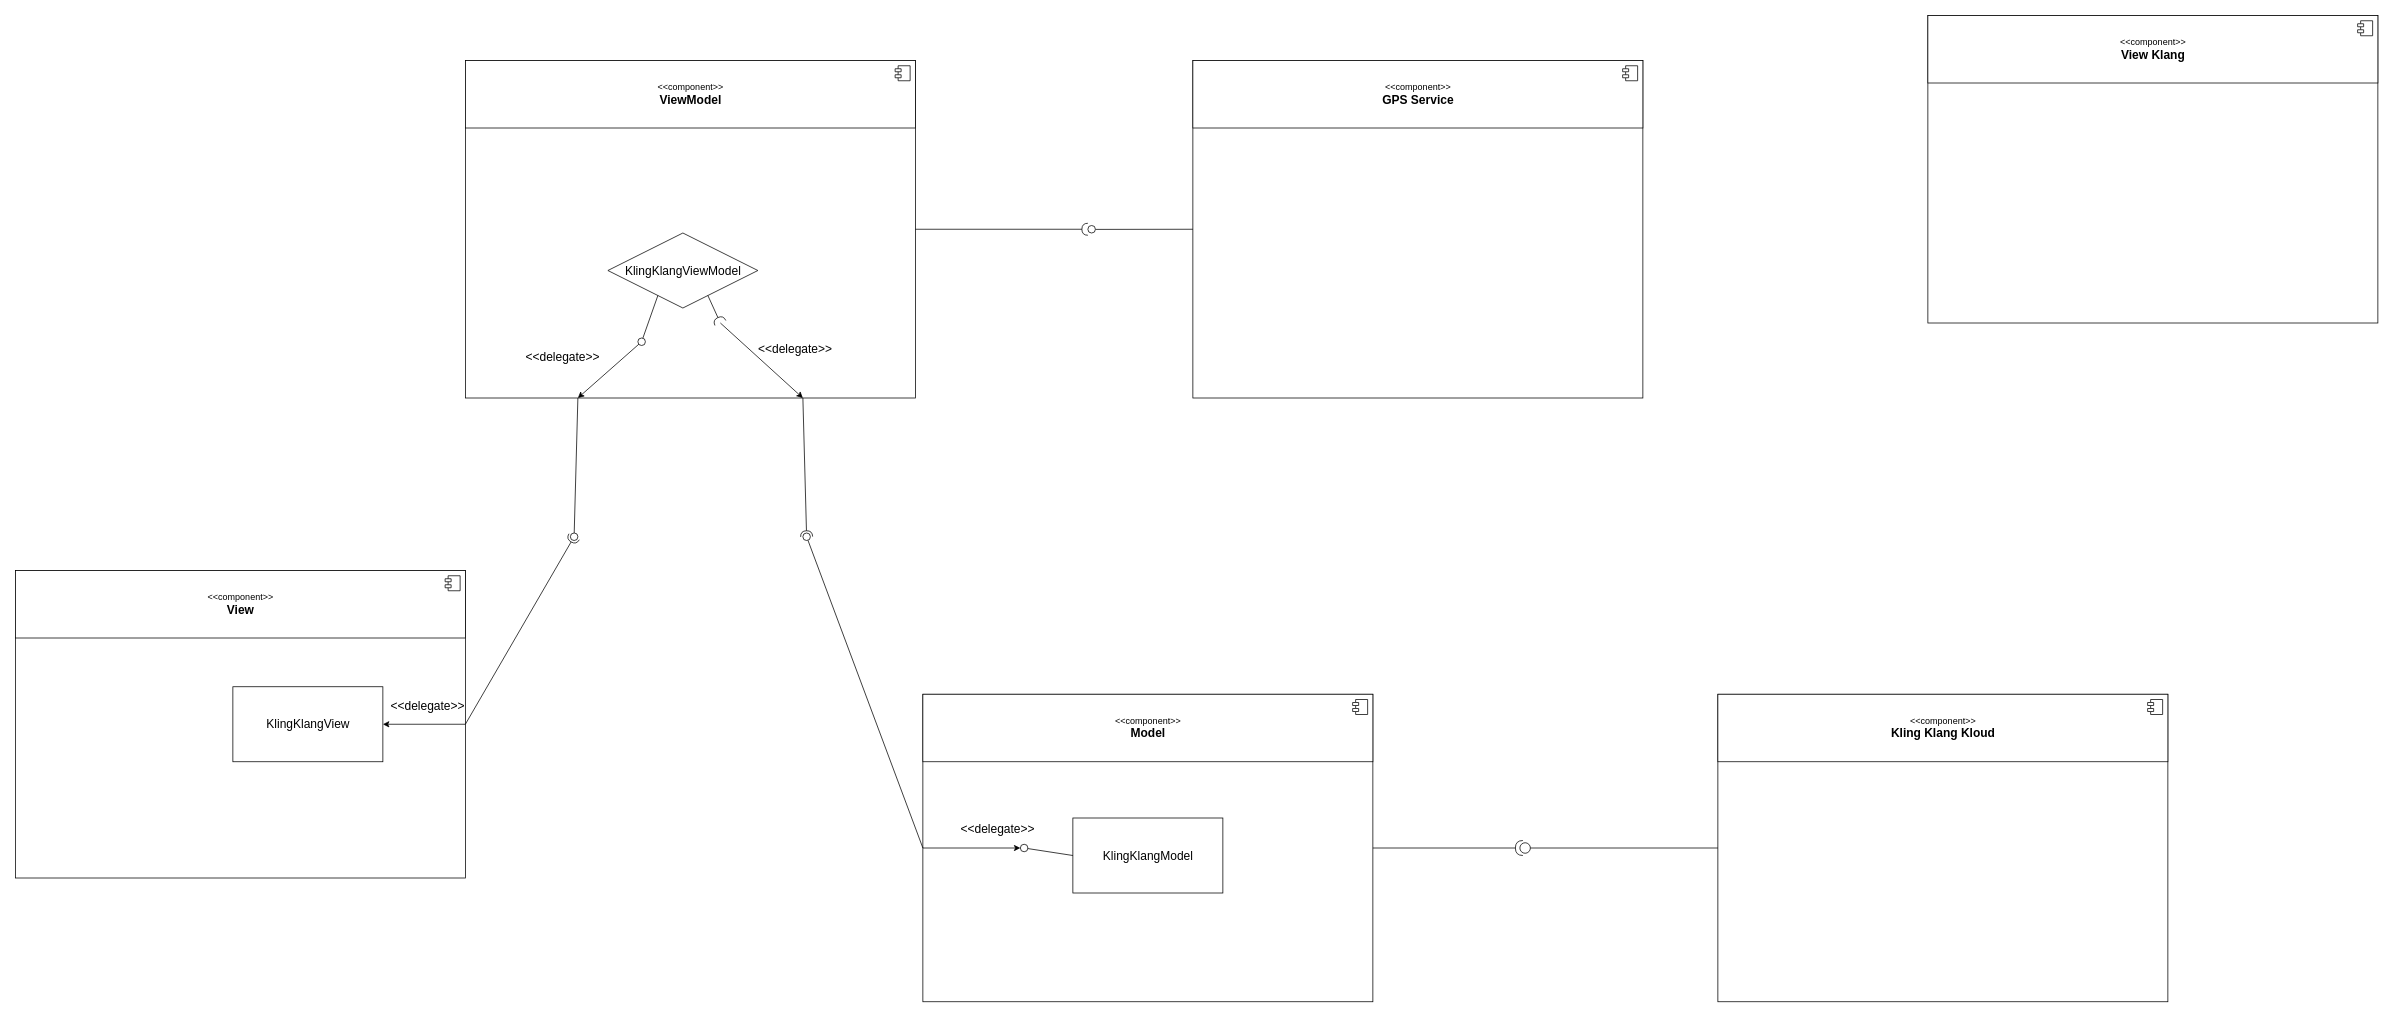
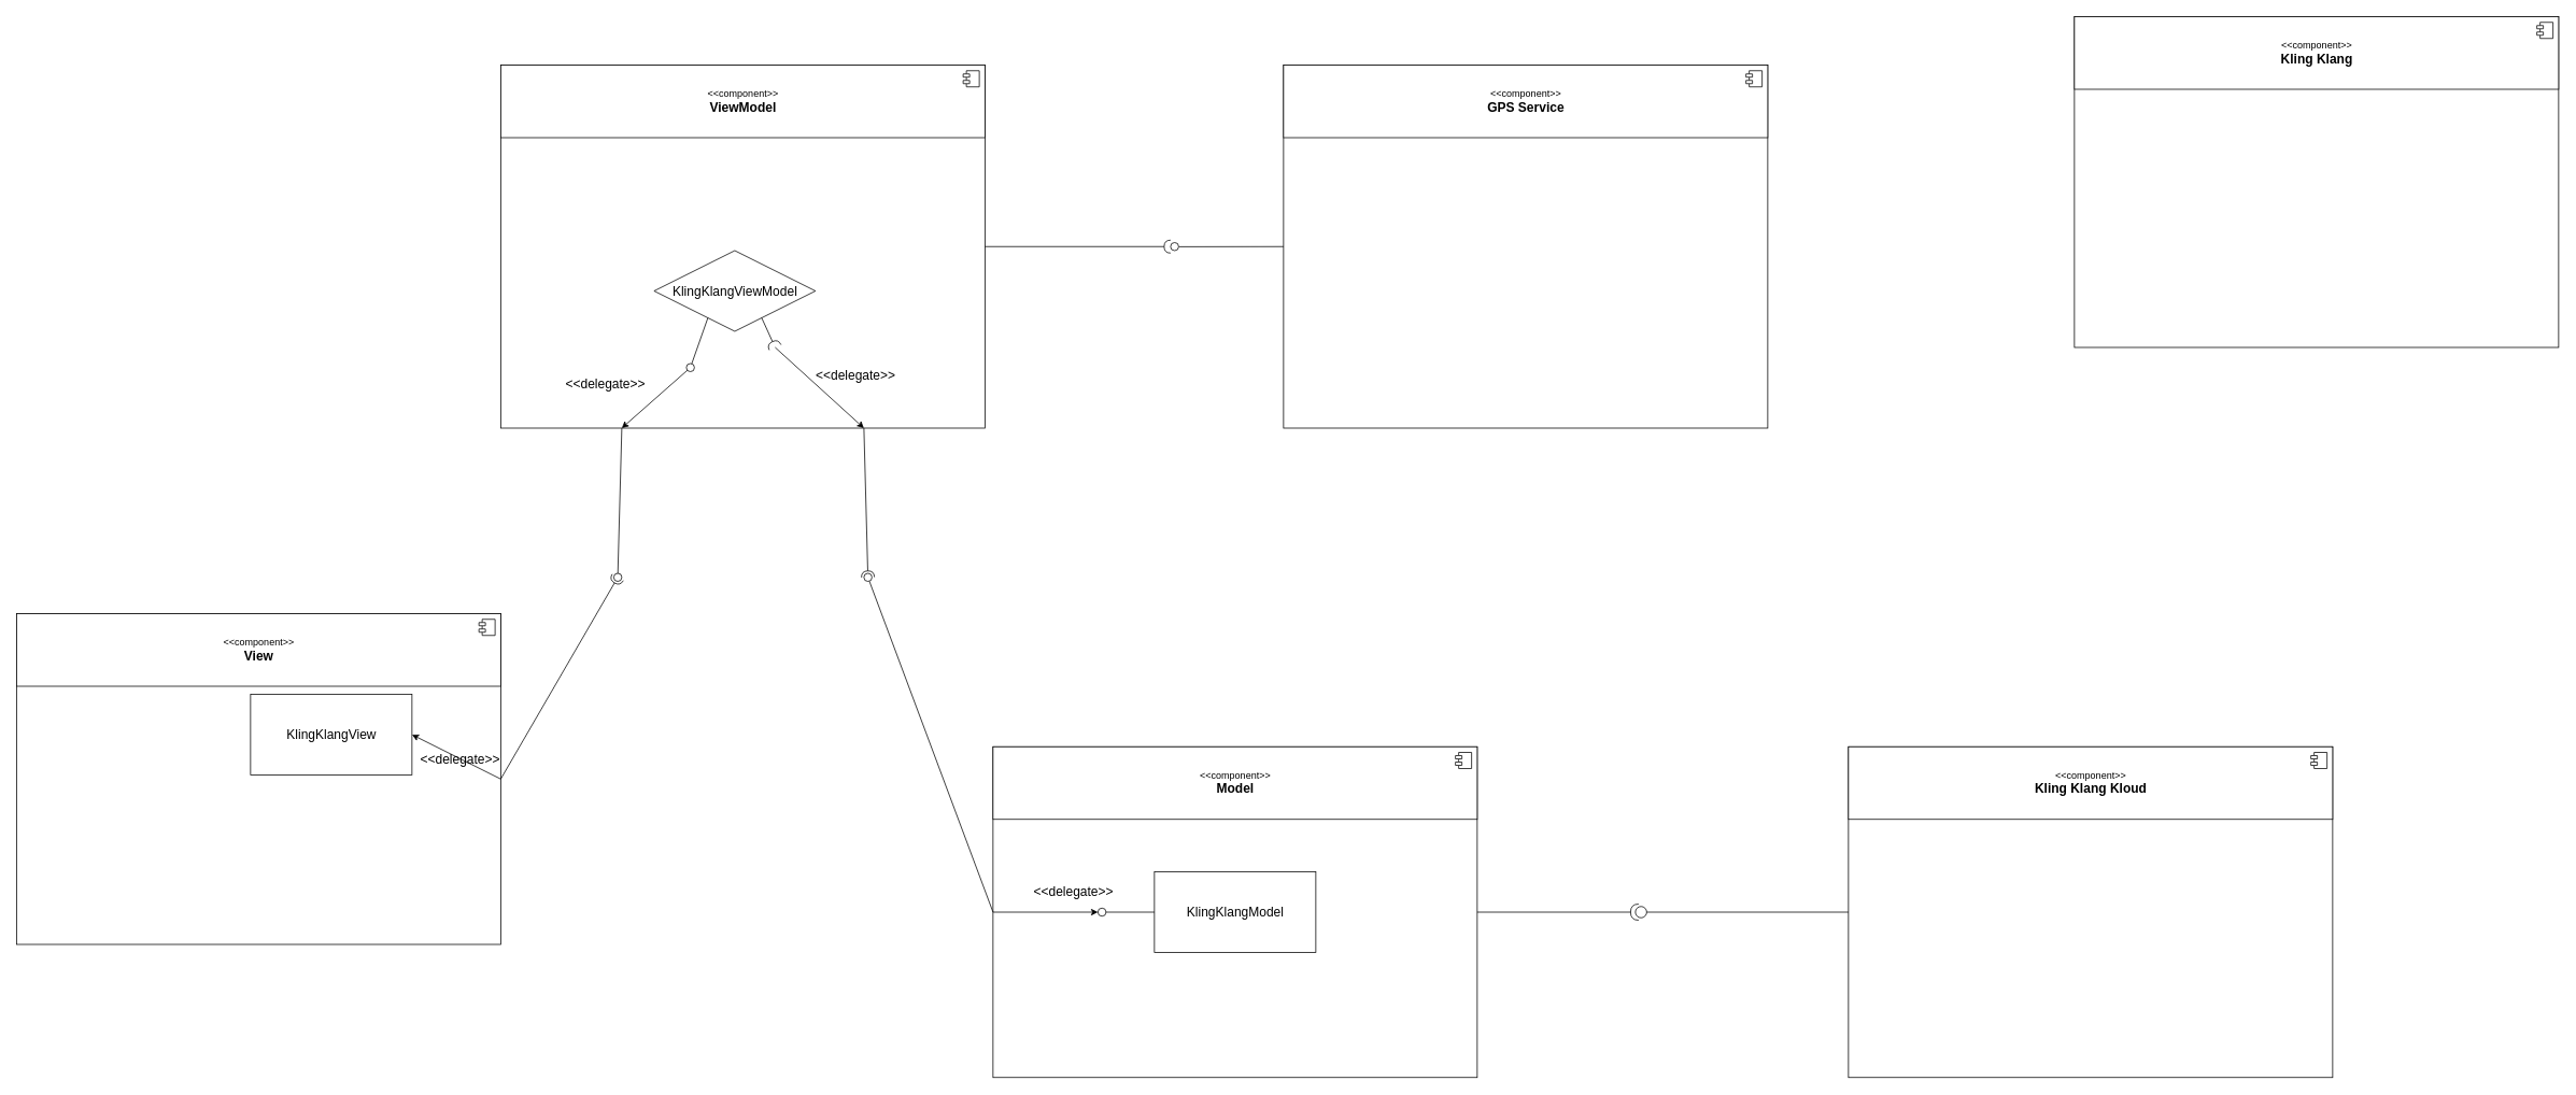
  <mxCell id="0" />
  <mxCell id="1" parent="0" />
  <mxCell id="2" value="" style="rounded=0;whiteSpace=wrap;html=1;" parent="1" vertex="1"><mxGeometry x="620" y="80" width="600" height="450" as="geometry" /></mxCell>
  <mxCell id="3" value="&amp;lt;&amp;lt;component&amp;gt;&amp;gt;&lt;br&gt;&lt;b&gt;&lt;font style=&quot;font-size: 16px;&quot;&gt;ViewModel&lt;/font&gt;&lt;/b&gt;" style="html=1;dropTarget=0;" parent="1" vertex="1"><mxGeometry x="620" y="80" width="600" height="90" as="geometry" /></mxCell>
  <mxCell id="4" value="" style="shape=module;jettyWidth=8;jettyHeight=4;" parent="3" vertex="1"><mxGeometry x="1" width="20" height="20" relative="1" as="geometry"><mxPoint x="-27" y="7" as="offset" /></mxGeometry></mxCell>
  <mxCell id="5" value="" style="rounded=0;whiteSpace=wrap;html=1;" parent="1" vertex="1"><mxGeometry x="1590" y="80" width="600" height="450" as="geometry" /></mxCell>
  <mxCell id="6" value="&amp;lt;&amp;lt;component&amp;gt;&amp;gt;&lt;br&gt;&lt;b&gt;&lt;font style=&quot;font-size: 16px;&quot;&gt;GPS Service&lt;/font&gt;&lt;/b&gt;" style="html=1;dropTarget=0;" parent="1" vertex="1"><mxGeometry x="1590" y="80" width="600" height="90" as="geometry" /></mxCell>
  <mxCell id="7" value="" style="shape=module;jettyWidth=8;jettyHeight=4;" parent="6" vertex="1"><mxGeometry x="1" width="20" height="20" relative="1" as="geometry"><mxPoint x="-27" y="7" as="offset" /></mxGeometry></mxCell>
  <mxCell id="8" value="" style="rounded=0;whiteSpace=wrap;html=1;" parent="1" vertex="1"><mxGeometry x="20" y="760" width="600" height="410" as="geometry" /></mxCell>
  <mxCell id="9" value="&amp;lt;&amp;lt;component&amp;gt;&amp;gt;&lt;br&gt;&lt;span style=&quot;font-size: 16px;&quot;&gt;&lt;b&gt;View&lt;/b&gt;&lt;/span&gt;" style="html=1;dropTarget=0;" parent="1" vertex="1"><mxGeometry x="20" y="760" width="600" height="90" as="geometry" /></mxCell>
  <mxCell id="10" value="" style="shape=module;jettyWidth=8;jettyHeight=4;" parent="9" vertex="1"><mxGeometry x="1" width="20" height="20" relative="1" as="geometry"><mxPoint x="-27" y="7" as="offset" /></mxGeometry></mxCell>
  <mxCell id="11" value="" style="rounded=0;whiteSpace=wrap;html=1;" parent="1" vertex="1"><mxGeometry x="1230" y="925" width="600" height="410" as="geometry" /></mxCell>
  <mxCell id="12" value="&amp;lt;&amp;lt;component&amp;gt;&amp;gt;&lt;br&gt;&lt;span style=&quot;font-size: 16px;&quot;&gt;&lt;b&gt;Model&lt;/b&gt;&lt;/span&gt;" style="html=1;dropTarget=0;" parent="1" vertex="1"><mxGeometry x="1230" y="925" width="600" height="90" as="geometry" /></mxCell>
  <mxCell id="13" value="" style="shape=module;jettyWidth=8;jettyHeight=4;" parent="12" vertex="1"><mxGeometry x="1" width="20" height="20" relative="1" as="geometry"><mxPoint x="-27" y="7" as="offset" /></mxGeometry></mxCell>
  <mxCell id="14" value="KlingKlangViewModel" style="rhombus;html=1;fontSize=16;" parent="1" vertex="1"><mxGeometry x="810" y="310" width="200" height="100" as="geometry" /></mxCell>
  <mxCell id="15" value="" style="rounded=0;orthogonalLoop=1;jettySize=auto;html=1;endArrow=none;endFill=0;sketch=0;sourcePerimeterSpacing=0;targetPerimeterSpacing=0;fontSize=16;exitX=0.25;exitY=1;exitDx=0;exitDy=0;" parent="1" target="16" edge="1" source="14"><mxGeometry relative="1" as="geometry"><mxPoint x="855" y="390" as="sourcePoint" /></mxGeometry></mxCell>
  <mxCell id="16" value="" style="ellipse;whiteSpace=wrap;html=1;align=center;aspect=fixed;resizable=0;points=[];outlineConnect=0;sketch=0;fontSize=16;" parent="1" vertex="1"><mxGeometry x="850" y="450" width="10" height="10" as="geometry" /></mxCell>
  <mxCell id="17" value="" style="endArrow=classic;html=1;rounded=0;fontSize=16;entryX=0.25;entryY=1;entryDx=0;entryDy=0;" parent="1" source="16" target="2" edge="1"><mxGeometry width="50" height="50" relative="1" as="geometry"><mxPoint x="1050" y="570" as="sourcePoint" /><mxPoint x="1100" y="520" as="targetPoint" /></mxGeometry></mxCell>
  <mxCell id="18" value="&amp;lt;&amp;lt;delegate&amp;gt;&amp;gt;" style="text;html=1;strokeColor=none;fillColor=none;align=center;verticalAlign=middle;whiteSpace=wrap;rounded=0;fontSize=16;" parent="1" vertex="1"><mxGeometry x="710" y="460" width="80" height="30" as="geometry" /></mxCell>
  <mxCell id="19" value="" style="rounded=0;orthogonalLoop=1;jettySize=auto;html=1;endArrow=none;endFill=0;sketch=0;sourcePerimeterSpacing=0;targetPerimeterSpacing=0;fontSize=16;exitX=0.25;exitY=1;exitDx=0;exitDy=0;" parent="1" source="2" target="21" edge="1"><mxGeometry relative="1" as="geometry"><mxPoint x="1060" y="545" as="sourcePoint" /></mxGeometry></mxCell>
  <mxCell id="20" value="" style="rounded=0;orthogonalLoop=1;jettySize=auto;html=1;endArrow=halfCircle;endFill=0;entryX=0.5;entryY=0.5;endSize=6;strokeWidth=1;sketch=0;fontSize=16;exitX=1;exitY=0.5;exitDx=0;exitDy=0;" parent="1" source="8" target="21" edge="1"><mxGeometry relative="1" as="geometry"><mxPoint x="990" y="665" as="sourcePoint" /></mxGeometry></mxCell>
  <mxCell id="21" value="" style="ellipse;whiteSpace=wrap;html=1;align=center;aspect=fixed;resizable=0;points=[];outlineConnect=0;sketch=0;fontSize=16;" parent="1" vertex="1"><mxGeometry x="760" y="710" width="10" height="10" as="geometry" /></mxCell>
  <mxCell id="22" value="" style="rounded=0;orthogonalLoop=1;jettySize=auto;html=1;endArrow=halfCircle;endFill=0;endSize=6;strokeWidth=1;sketch=0;fontSize=16;exitX=0.75;exitY=1;exitDx=0;exitDy=0;" parent="1" source="14" edge="1"><mxGeometry relative="1" as="geometry"><mxPoint x="1100" y="505" as="sourcePoint" /><mxPoint x="960" y="430" as="targetPoint" /></mxGeometry></mxCell>
  <mxCell id="23" value="" style="endArrow=classic;html=1;rounded=0;fontSize=16;entryX=0.75;entryY=1;entryDx=0;entryDy=0;" parent="1" target="2" edge="1"><mxGeometry width="50" height="50" relative="1" as="geometry"><mxPoint x="960" y="430" as="sourcePoint" /><mxPoint x="1100" y="480" as="targetPoint" /></mxGeometry></mxCell>
  <mxCell id="24" value="&amp;lt;&amp;lt;delegate&amp;gt;&amp;gt;" style="text;html=1;strokeColor=none;fillColor=none;align=center;verticalAlign=middle;whiteSpace=wrap;rounded=0;fontSize=16;" parent="1" vertex="1"><mxGeometry x="1020" y="450" width="80" height="30" as="geometry" /></mxCell>
  <mxCell id="25" value="" style="rounded=0;orthogonalLoop=1;jettySize=auto;html=1;endArrow=none;endFill=0;sketch=0;sourcePerimeterSpacing=0;targetPerimeterSpacing=0;fontSize=16;exitX=0;exitY=0.5;exitDx=0;exitDy=0;" parent="1" source="11" target="27" edge="1"><mxGeometry relative="1" as="geometry"><mxPoint x="950" y="625" as="sourcePoint" /></mxGeometry></mxCell>
  <mxCell id="26" value="" style="rounded=0;orthogonalLoop=1;jettySize=auto;html=1;endArrow=halfCircle;endFill=0;entryX=0.5;entryY=0.5;endSize=6;strokeWidth=1;sketch=0;fontSize=16;" parent="1" target="27" edge="1"><mxGeometry relative="1" as="geometry"><mxPoint x="1070" y="530" as="sourcePoint" /></mxGeometry></mxCell>
  <mxCell id="27" value="" style="ellipse;whiteSpace=wrap;html=1;align=center;aspect=fixed;resizable=0;points=[];outlineConnect=0;sketch=0;fontSize=16;" parent="1" vertex="1"><mxGeometry x="1070" y="710" width="10" height="10" as="geometry" /></mxCell>
  <mxCell id="28" value="" style="endArrow=classic;html=1;rounded=0;fontSize=16;exitX=0;exitY=0.5;exitDx=0;exitDy=0;" parent="1" source="11" target="41" edge="1"><mxGeometry width="50" height="50" relative="1" as="geometry"><mxPoint x="1050" y="805" as="sourcePoint" /><mxPoint x="1020" y="1145" as="targetPoint" /></mxGeometry></mxCell>
- <mxCell id="29" value="KlingKlangModel" style="html=1;fontSize=16;" parent="1" vertex="1"><mxGeometry x="1430" y="1090" width="200" height="100" as="geometry" /></mxCell>
+ <mxCell id="29" value="KlingKlangModel" style="html=1;fontSize=16;" parent="1" vertex="1"><mxGeometry x="1430" y="1080" width="200" height="100" as="geometry" /></mxCell>
  <mxCell id="30" value="" style="endArrow=classic;html=1;rounded=0;fontSize=16;exitX=1;exitY=0.5;exitDx=0;exitDy=0;entryX=1;entryY=0.5;entryDx=0;entryDy=0;" parent="1" source="8" target="31" edge="1"><mxGeometry width="50" height="50" relative="1" as="geometry"><mxPoint x="135" y="975" as="sourcePoint" /><mxPoint x="-75" y="990" as="targetPoint" /></mxGeometry></mxCell>
- <mxCell id="31" value="KlingKlangView" style="html=1;fontSize=16;" parent="1" vertex="1"><mxGeometry x="310" y="915" width="200" height="100" as="geometry" /></mxCell>
+ <mxCell id="31" value="KlingKlangView" style="html=1;fontSize=16;" parent="1" vertex="1"><mxGeometry x="310" y="860" width="200" height="100" as="geometry" /></mxCell>
  <mxCell id="32" value="&amp;lt;&amp;lt;delegate&amp;gt;&amp;gt;" style="text;html=1;strokeColor=none;fillColor=none;align=center;verticalAlign=middle;whiteSpace=wrap;rounded=0;fontSize=16;" parent="1" vertex="1"><mxGeometry x="530" y="925" width="80" height="30" as="geometry" /></mxCell>
  <mxCell id="33" value="&amp;lt;&amp;lt;delegate&amp;gt;&amp;gt;" style="text;html=1;strokeColor=none;fillColor=none;align=center;verticalAlign=middle;whiteSpace=wrap;rounded=0;fontSize=16;" parent="1" vertex="1"><mxGeometry x="1290" y="1090" width="80" height="30" as="geometry" /></mxCell>
  <mxCell id="34" value="" style="rounded=0;whiteSpace=wrap;html=1;" parent="1" vertex="1"><mxGeometry x="2570" y="20" width="600" height="410" as="geometry" /></mxCell>
- <mxCell id="35" value="&amp;lt;&amp;lt;component&amp;gt;&amp;gt;&lt;br&gt;&lt;b&gt;&lt;font style=&quot;font-size: 16px;&quot;&gt;View Klang&lt;/font&gt;&lt;/b&gt;" style="html=1;dropTarget=0;" parent="1" vertex="1"><mxGeometry x="2570" y="20" width="600" height="90" as="geometry" /></mxCell>
+ <mxCell id="35" value="&amp;lt;&amp;lt;component&amp;gt;&amp;gt;&lt;br&gt;&lt;b&gt;&lt;font style=&quot;font-size: 16px;&quot;&gt;Kling Klang&lt;/font&gt;&lt;/b&gt;" style="html=1;dropTarget=0;" parent="1" vertex="1"><mxGeometry x="2570" y="20" width="600" height="90" as="geometry" /></mxCell>
  <mxCell id="36" value="" style="shape=module;jettyWidth=8;jettyHeight=4;" parent="35" vertex="1"><mxGeometry x="1" width="20" height="20" relative="1" as="geometry"><mxPoint x="-27" y="7" as="offset" /></mxGeometry></mxCell>
  <mxCell id="37" value="" style="rounded=0;whiteSpace=wrap;html=1;" vertex="1" parent="1"><mxGeometry x="2290" y="925" width="600" height="410" as="geometry" /></mxCell>
  <mxCell id="38" value="&amp;lt;&amp;lt;component&amp;gt;&amp;gt;&lt;br&gt;&lt;b&gt;&lt;font style=&quot;font-size: 16px;&quot;&gt;Kling Klang Kloud&lt;/font&gt;&lt;/b&gt;" style="html=1;dropTarget=0;" vertex="1" parent="1"><mxGeometry x="2290" y="925" width="600" height="90" as="geometry" /></mxCell>
  <mxCell id="39" value="" style="shape=module;jettyWidth=8;jettyHeight=4;" vertex="1" parent="38"><mxGeometry x="1" width="20" height="20" relative="1" as="geometry"><mxPoint x="-27" y="7" as="offset" /></mxGeometry></mxCell>
  <mxCell id="40" value="" style="rounded=0;orthogonalLoop=1;jettySize=auto;html=1;endArrow=none;endFill=0;sketch=0;sourcePerimeterSpacing=0;targetPerimeterSpacing=0;exitX=0;exitY=0.5;exitDx=0;exitDy=0;" edge="1" target="41" parent="1" source="29"><mxGeometry relative="1" as="geometry"><mxPoint x="1300" y="815" as="sourcePoint" /></mxGeometry></mxCell>
  <mxCell id="41" value="" style="ellipse;whiteSpace=wrap;html=1;align=center;aspect=fixed;resizable=0;points=[];outlineConnect=0;sketch=0;" vertex="1" parent="1"><mxGeometry x="1360" y="1125" width="10" height="10" as="geometry" /></mxCell>
  <mxCell id="42" value="" style="rounded=0;orthogonalLoop=1;jettySize=auto;html=1;endArrow=none;endFill=0;sketch=0;sourcePerimeterSpacing=0;targetPerimeterSpacing=0;exitX=0;exitY=0.5;exitDx=0;exitDy=0;" edge="1" target="44" parent="1" source="5"><mxGeometry relative="1" as="geometry"><mxPoint x="1470" y="655" as="sourcePoint" /><mxPoint x="1490" y="305" as="targetPoint" /></mxGeometry></mxCell>
  <mxCell id="43" value="" style="rounded=0;orthogonalLoop=1;jettySize=auto;html=1;endArrow=halfCircle;endFill=0;endSize=6;strokeWidth=1;sketch=0;exitX=1;exitY=0.5;exitDx=0;exitDy=0;" edge="1" target="44" parent="1" source="2"><mxGeometry relative="1" as="geometry"><mxPoint x="1510" y="655" as="sourcePoint" /><mxPoint x="1440" y="305" as="targetPoint" /><Array as="points" /></mxGeometry></mxCell>
  <mxCell id="44" value="" style="ellipse;whiteSpace=wrap;html=1;align=center;aspect=fixed;resizable=0;points=[];outlineConnect=0;sketch=0;" vertex="1" parent="1"><mxGeometry x="1450" y="300" width="10" height="10" as="geometry" /></mxCell>
  <mxCell id="45" value="" style="shape=providedRequiredInterface;html=1;verticalLabelPosition=bottom;sketch=0;rotation=-180;" vertex="1" parent="1"><mxGeometry x="2020" y="1120" width="20" height="20" as="geometry" /></mxCell>
  <mxCell id="46" value="" style="endArrow=none;html=1;rounded=0;exitX=1;exitY=0.5;exitDx=0;exitDy=0;" edge="1" parent="1" source="11"><mxGeometry width="50" height="50" relative="1" as="geometry"><mxPoint x="1970" y="850" as="sourcePoint" /><mxPoint x="2020" y="1130" as="targetPoint" /></mxGeometry></mxCell>
  <mxCell id="47" value="" style="endArrow=none;html=1;rounded=0;entryX=0;entryY=0.5;entryDx=0;entryDy=0;exitX=0;exitY=0.5;exitDx=0;exitDy=0;exitPerimeter=0;" edge="1" parent="1" source="45" target="37"><mxGeometry width="50" height="50" relative="1" as="geometry"><mxPoint x="2110" y="1130" as="sourcePoint" /><mxPoint x="2020" y="800" as="targetPoint" /></mxGeometry></mxCell>
